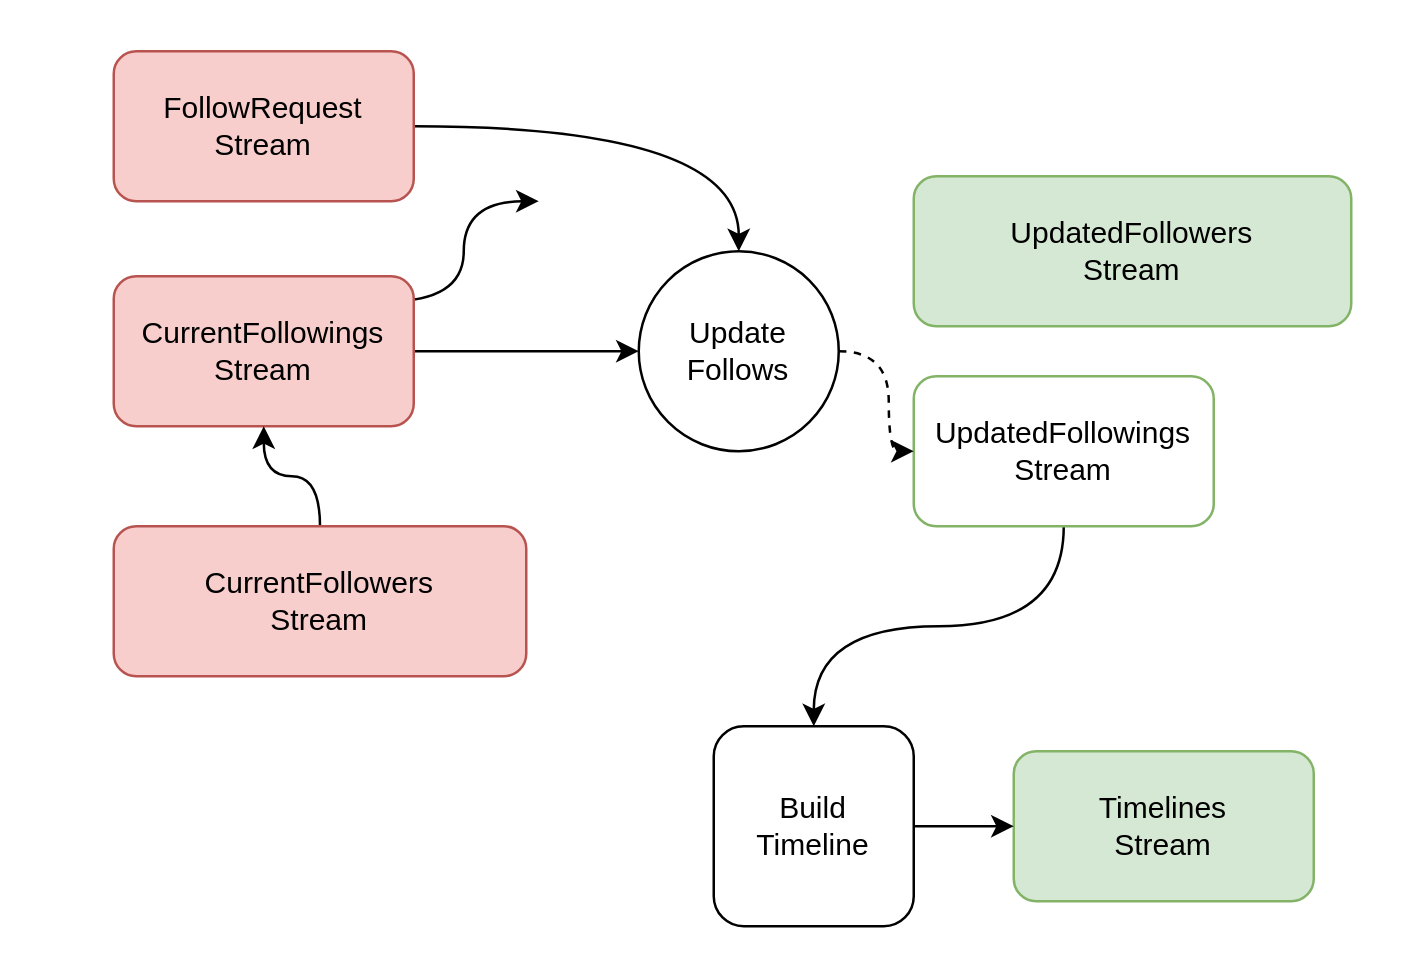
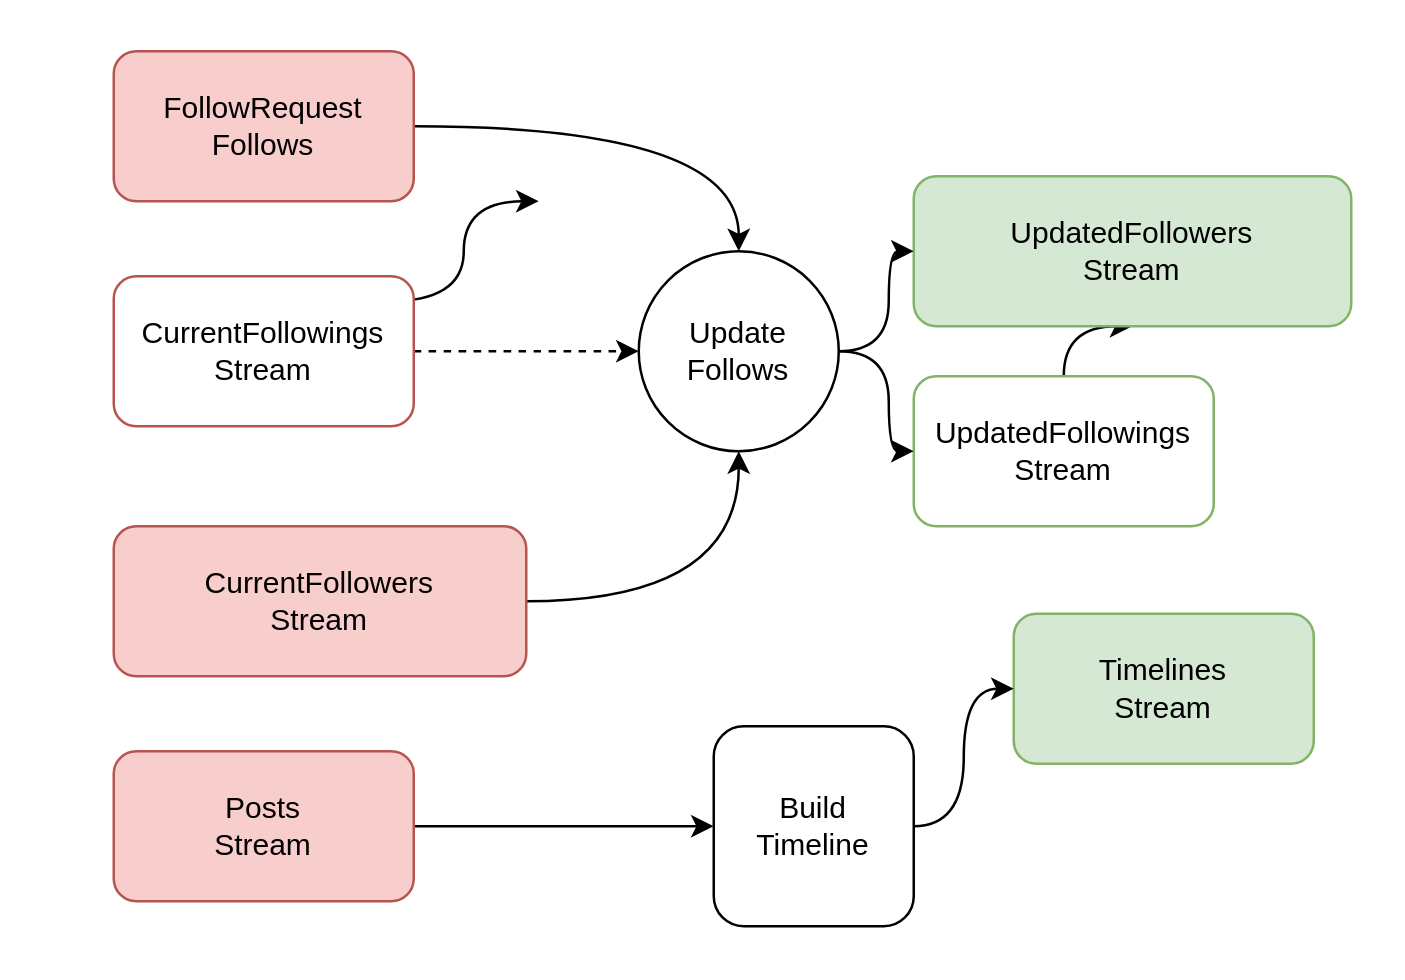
  <mxCell id="0" />
  <mxCell id="1" parent="0" />
  <mxCell id="2" style="edgeStyle=orthogonalEdgeStyle;rounded=0;orthogonalLoop=1;jettySize=auto;html=1;" edge="1" parent="1"><mxGeometry relative="1" as="geometry"><mxPoint x="20" y="20" as="sourcePoint" /></mxGeometry></mxCell>
  <mxCell id="3" style="edgeStyle=orthogonalEdgeStyle;rounded=0;orthogonalLoop=1;jettySize=auto;html=1;curved=1;" edge="1" parent="1"><mxGeometry relative="1" as="geometry"><mxPoint x="155" y="120" as="sourcePoint" /></mxGeometry></mxCell>
  <mxCell id="4" style="edgeStyle=orthogonalEdgeStyle;rounded=0;orthogonalLoop=1;jettySize=auto;html=1;entryX=0;entryY=0.5;entryDx=0;entryDy=0;curved=1;" edge="1" parent="1"><mxGeometry relative="1" as="geometry"><mxPoint x="155" y="120" as="sourcePoint" /></mxGeometry></mxCell>
  <mxCell id="5" style="edgeStyle=orthogonalEdgeStyle;rounded=0;orthogonalLoop=1;jettySize=auto;html=1;curved=1;" edge="1" parent="1"><mxGeometry relative="1" as="geometry"><mxPoint x="155" y="120" as="sourcePoint" /><mxPoint x="215" y="80" as="targetPoint" /><Array as="points"><mxPoint x="185" y="120" /><mxPoint x="185" y="80" /></Array></mxGeometry></mxCell>
  <mxCell id="6" style="edgeStyle=orthogonalEdgeStyle;curved=1;rounded=0;orthogonalLoop=1;jettySize=auto;html=1;" edge="1" parent="1" source="7" target="20"><mxGeometry relative="1" as="geometry" /></mxCell>
- <mxCell id="7" value="&lt;div&gt;FollowRequest&lt;/div&gt;&lt;div&gt;Stream&lt;br&gt;&lt;/div&gt;" style="rounded=1;whiteSpace=wrap;html=1;fillColor=#f8cecc;strokeColor=#b85450;" vertex="1" parent="1"><mxGeometry x="45" y="20" width="120" height="60" as="geometry" /></mxCell>
- <mxCell id="8" style="edgeStyle=orthogonalEdgeStyle;curved=1;rounded=0;orthogonalLoop=1;jettySize=auto;html=1;" edge="1" parent="1" source="9" target="20"><mxGeometry relative="1" as="geometry" /></mxCell>
- <mxCell id="9" value="&lt;div&gt;CurrentFollowings&lt;/div&gt;&lt;div&gt;Stream&lt;br&gt;&lt;/div&gt;" style="rounded=1;whiteSpace=wrap;html=1;fillColor=#f8cecc;strokeColor=#b85450;" vertex="1" parent="1"><mxGeometry x="45" y="110" width="120" height="60" as="geometry" /></mxCell>
- <mxCell id="10" style="edgeStyle=orthogonalEdgeStyle;curved=1;rounded=0;orthogonalLoop=1;jettySize=auto;html=1;" edge="1" parent="1" source="11" target="9"><mxGeometry relative="1" as="geometry" /></mxCell>
+ <mxCell id="7" value="&lt;div&gt;FollowRequest&lt;/div&gt;&lt;div&gt;Follows&lt;br&gt;&lt;/div&gt;" style="rounded=1;whiteSpace=wrap;html=1;fillColor=#f8cecc;strokeColor=#b85450;" vertex="1" parent="1"><mxGeometry x="45" y="20" width="120" height="60" as="geometry" /></mxCell>
+ <mxCell id="8" style="edgeStyle=orthogonalEdgeStyle;curved=1;rounded=0;orthogonalLoop=1;jettySize=auto;html=1;dashed=1;" edge="1" parent="1" source="9" target="20"><mxGeometry relative="1" as="geometry" /></mxCell>
+ <mxCell id="9" value="&lt;div&gt;CurrentFollowings&lt;/div&gt;&lt;div&gt;Stream&lt;br&gt;&lt;/div&gt;" style="rounded=1;whiteSpace=wrap;html=1;fillColor=#ffffff;strokeColor=#b85450;" vertex="1" parent="1"><mxGeometry x="45" y="110" width="120" height="60" as="geometry" /></mxCell>
+ <mxCell id="10" style="edgeStyle=orthogonalEdgeStyle;curved=1;rounded=0;orthogonalLoop=1;jettySize=auto;html=1;" edge="1" parent="1" source="11" target="20"><mxGeometry relative="1" as="geometry" /></mxCell>
  <mxCell id="11" value="&lt;div&gt;CurrentFollowers&lt;/div&gt;&lt;div&gt;Stream&lt;br&gt;&lt;/div&gt;" style="rounded=1;whiteSpace=wrap;html=1;fillColor=#f8cecc;strokeColor=#b85450;" vertex="1" parent="1"><mxGeometry x="45" y="210" width="165" height="60" as="geometry" /></mxCell>
- <mxCell id="14" style="edgeStyle=orthogonalEdgeStyle;curved=1;rounded=0;orthogonalLoop=1;jettySize=auto;html=1;" edge="1" parent="1" source="15" target="22"><mxGeometry relative="1" as="geometry" /></mxCell>
+ <mxCell id="12" style="edgeStyle=orthogonalEdgeStyle;curved=1;rounded=0;orthogonalLoop=1;jettySize=auto;html=1;" edge="1" parent="1" source="13" target="22"><mxGeometry relative="1" as="geometry" /></mxCell>
+ <mxCell id="13" value="&lt;div&gt;Posts&lt;/div&gt;&lt;div&gt;Stream&lt;br&gt;&lt;/div&gt;" style="rounded=1;whiteSpace=wrap;html=1;fillColor=#f8cecc;strokeColor=#b85450;" vertex="1" parent="1"><mxGeometry x="45" y="300" width="120" height="60" as="geometry" /></mxCell>
+ <mxCell id="14" style="edgeStyle=orthogonalEdgeStyle;curved=1;rounded=0;orthogonalLoop=1;jettySize=auto;html=1;" edge="1" parent="1" source="15" target="16"><mxGeometry relative="1" as="geometry" /></mxCell>
  <mxCell id="15" value="&lt;div&gt;UpdatedFollowings&lt;/div&gt;&lt;div&gt;Stream&lt;br&gt;&lt;/div&gt;" style="rounded=1;whiteSpace=wrap;html=1;fillColor=#ffffff;strokeColor=#82b366;" vertex="1" parent="1"><mxGeometry x="365" y="150" width="120" height="60" as="geometry" /></mxCell>
  <mxCell id="16" value="&lt;div&gt;UpdatedFollowers&lt;/div&gt;&lt;div&gt;Stream&lt;br&gt;&lt;/div&gt;" style="rounded=1;whiteSpace=wrap;html=1;fillColor=#d5e8d4;strokeColor=#82b366;" vertex="1" parent="1"><mxGeometry x="365" y="70" width="175" height="60" as="geometry" /></mxCell>
- <mxCell id="17" value="&lt;div&gt;Timelines&lt;/div&gt;&lt;div&gt;Stream&lt;/div&gt;" style="rounded=1;whiteSpace=wrap;html=1;fillColor=#d5e8d4;strokeColor=#82b366;" vertex="1" parent="1"><mxGeometry x="405" y="300" width="120" height="60" as="geometry" /></mxCell>
- <mxCell id="18" style="edgeStyle=orthogonalEdgeStyle;curved=1;rounded=0;orthogonalLoop=1;jettySize=auto;html=1;dashed=1;" edge="1" parent="1" source="20" target="15"><mxGeometry relative="1" as="geometry" /></mxCell>
+ <mxCell id="17" value="&lt;div&gt;Timelines&lt;/div&gt;&lt;div&gt;Stream&lt;/div&gt;" style="rounded=1;whiteSpace=wrap;html=1;fillColor=#d5e8d4;strokeColor=#82b366;" vertex="1" parent="1"><mxGeometry x="405" y="245" width="120" height="60" as="geometry" /></mxCell>
+ <mxCell id="18" style="edgeStyle=orthogonalEdgeStyle;curved=1;rounded=0;orthogonalLoop=1;jettySize=auto;html=1;" edge="1" parent="1" source="20" target="15"><mxGeometry relative="1" as="geometry" /></mxCell>
+ <mxCell id="19" style="edgeStyle=orthogonalEdgeStyle;curved=1;rounded=0;orthogonalLoop=1;jettySize=auto;html=1;" edge="1" parent="1" source="20" target="16"><mxGeometry relative="1" as="geometry" /></mxCell>
  <mxCell id="20" value="&lt;div&gt;Update&lt;/div&gt;&lt;div&gt;Follows&lt;br&gt;&lt;/div&gt;" style="ellipse;whiteSpace=wrap;html=1;aspect=fixed;" vertex="1" parent="1"><mxGeometry x="255" y="100" width="80" height="80" as="geometry" /></mxCell>
  <mxCell id="21" style="edgeStyle=orthogonalEdgeStyle;curved=1;rounded=0;orthogonalLoop=1;jettySize=auto;html=1;" edge="1" parent="1" source="22" target="17"><mxGeometry relative="1" as="geometry" /></mxCell>
  <mxCell id="22" value="&lt;div&gt;Build&lt;/div&gt;&lt;div&gt;Timeline&lt;br&gt;&lt;/div&gt;" style="whiteSpace=wrap;html=1;aspect=fixed;rounded=1;" vertex="1" parent="1"><mxGeometry x="285" y="290" width="80" height="80" as="geometry" /></mxCell>
